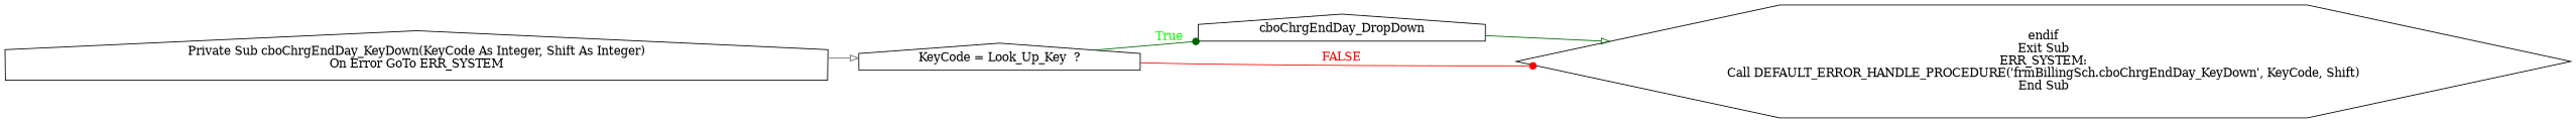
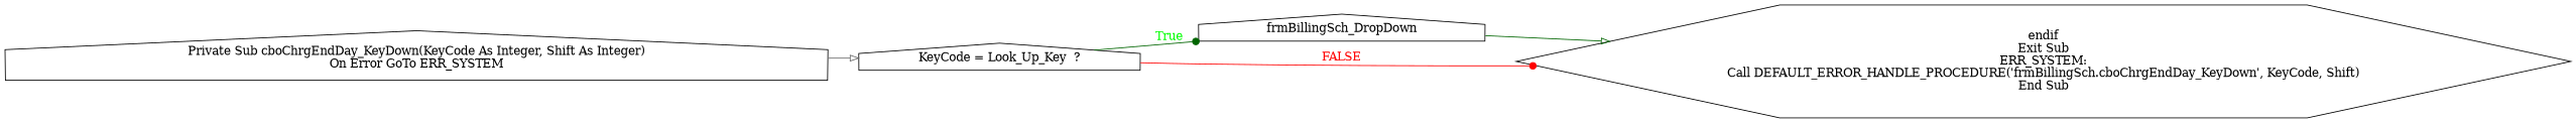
  digraph {
    rankdir=LR
    node [shape=house]
    edge [color=darkgreen arrowhead=onormal]
    n1 [label="Private Sub cboChrgEndDay_KeyDown(KeyCode As Integer, Shift As Integer)\nOn Error GoTo ERR_SYSTEM"]
    n2 [label="KeyCode = Look_Up_Key  ?"]
-   n3 [label=cboChrgEndDay_DropDown]
+   n3 [label=frmBillingSch_DropDown]
    n4 [label="endif\nExit Sub\nERR_SYSTEM:\nCall DEFAULT_ERROR_HANDLE_PROCEDURE('frmBillingSch.cboChrgEndDay_KeyDown', KeyCode, Shift)\nEnd Sub" shape=hexagon]
    n1 -> n2 [color=gray40]
    n2 -> n3 [fontcolor=GREEN label=True arrowhead=dot]
    n2 -> n4 [fontcolor=RED label=FALSE color=red arrowhead=dot]
    n3 -> n4
  }
